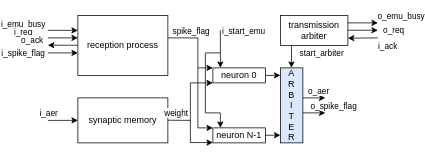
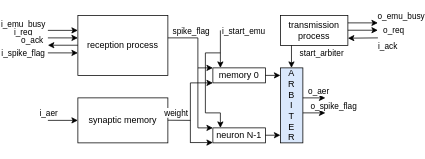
  <mxCell id="0" />
  <mxCell id="1" parent="0" />
  <mxCell id="2" value="reception process" style="rounded=0;whiteSpace=wrap;html=1;" vertex="1" parent="1"><mxGeometry x="60" y="20" width="120" height="80" as="geometry" /></mxCell>
  <mxCell id="3" value="" style="endArrow=classic;html=1;rounded=0;" edge="1" parent="1"><mxGeometry width="50" height="50" relative="1" as="geometry"><mxPoint x="20" y="40" as="sourcePoint" /><mxPoint x="60" y="40" as="targetPoint" /></mxGeometry></mxCell>
  <mxCell id="4" value="i_emu_busy" style="edgeLabel;html=1;align=center;verticalAlign=middle;resizable=0;points=[];" vertex="1" connectable="0" parent="3"><mxGeometry x="-0.318" y="1" relative="1" as="geometry"><mxPoint x="-48" y="-8" as="offset" /></mxGeometry></mxCell>
  <mxCell id="5" value="" style="endArrow=classic;html=1;rounded=0;entryX=-0.007;entryY=0.113;entryDx=0;entryDy=0;entryPerimeter=0;" edge="1" parent="1"><mxGeometry width="50" height="50" relative="1" as="geometry"><mxPoint x="20" y="50" as="sourcePoint" /><mxPoint x="60" y="50.04" as="targetPoint" /></mxGeometry></mxCell>
  <mxCell id="6" value="i_req" style="edgeLabel;html=1;align=center;verticalAlign=middle;resizable=0;points=[];" vertex="1" connectable="0" parent="5"><mxGeometry x="-0.318" y="1" relative="1" as="geometry"><mxPoint x="-48" y="-8" as="offset" /></mxGeometry></mxCell>
  <mxCell id="7" value="" style="endArrow=classic;html=1;rounded=0;" edge="1" parent="1"><mxGeometry width="50" height="50" relative="1" as="geometry"><mxPoint x="60" y="59.8" as="sourcePoint" /><mxPoint x="20" y="59.8" as="targetPoint" /></mxGeometry></mxCell>
  <mxCell id="8" value="o_ack" style="edgeLabel;html=1;align=center;verticalAlign=middle;resizable=0;points=[];" vertex="1" connectable="0" parent="7"><mxGeometry x="-0.318" y="1" relative="1" as="geometry"><mxPoint x="-48" y="-8" as="offset" /></mxGeometry></mxCell>
  <mxCell id="9" value="" style="endArrow=classic;html=1;rounded=0;entryX=-0.007;entryY=0.113;entryDx=0;entryDy=0;entryPerimeter=0;" edge="1" parent="1"><mxGeometry width="50" height="50" relative="1" as="geometry"><mxPoint x="20" y="70" as="sourcePoint" /><mxPoint x="60" y="70.04" as="targetPoint" /></mxGeometry></mxCell>
  <mxCell id="10" value="i_spike_flag" style="edgeLabel;html=1;align=center;verticalAlign=middle;resizable=0;points=[];" vertex="1" connectable="0" parent="9"><mxGeometry x="-0.318" y="1" relative="1" as="geometry"><mxPoint x="-48" y="1" as="offset" /></mxGeometry></mxCell>
  <mxCell id="11" value="synaptic memory" style="rounded=0;whiteSpace=wrap;html=1;" vertex="1" parent="1"><mxGeometry x="60" y="130" width="120" height="60" as="geometry" /></mxCell>
  <mxCell id="12" value="" style="endArrow=classic;html=1;rounded=0;entryX=0;entryY=0.5;entryDx=0;entryDy=0;" edge="1" parent="1" target="11"><mxGeometry width="50" height="50" relative="1" as="geometry"><mxPoint x="20" y="160" as="sourcePoint" /><mxPoint x="20" y="130" as="targetPoint" /></mxGeometry></mxCell>
  <mxCell id="13" value="i_aer" style="edgeLabel;html=1;align=center;verticalAlign=middle;resizable=0;points=[];" vertex="1" connectable="0" parent="12"><mxGeometry x="-0.75" y="2" relative="1" as="geometry"><mxPoint x="-5" y="-8" as="offset" /></mxGeometry></mxCell>
  <mxCell id="14" value="&lt;div&gt;A&lt;/div&gt;&lt;div&gt;R&lt;/div&gt;&lt;div&gt;B&lt;/div&gt;&lt;div&gt;I&lt;/div&gt;&lt;div&gt;T&lt;/div&gt;&lt;div&gt;E&lt;/div&gt;&lt;div&gt;R&lt;br&gt;&lt;/div&gt;" style="rounded=0;whiteSpace=wrap;html=1;fillColor=#dae8fc;" vertex="1" parent="1"><mxGeometry x="330" y="90" width="30" height="100" as="geometry" /></mxCell>
- <mxCell id="15" value="neuron 0" style="rounded=0;whiteSpace=wrap;html=1;" vertex="1" parent="1"><mxGeometry x="240" y="90" width="70" height="20" as="geometry" /></mxCell>
+ <mxCell id="15" value="memory 0" style="rounded=0;whiteSpace=wrap;html=1;" vertex="1" parent="1"><mxGeometry x="240" y="90" width="70" height="20" as="geometry" /></mxCell>
  <mxCell id="16" value="neuron N-1" style="rounded=0;whiteSpace=wrap;html=1;" vertex="1" parent="1"><mxGeometry x="240" y="170" width="70" height="20" as="geometry" /></mxCell>
  <mxCell id="17" value="" style="endArrow=classic;html=1;rounded=0;" edge="1" parent="1"><mxGeometry width="50" height="50" relative="1" as="geometry"><mxPoint x="250" y="40" as="sourcePoint" /><mxPoint x="250" y="90" as="targetPoint" /></mxGeometry></mxCell>
  <mxCell id="18" value="i_start_emu" style="edgeLabel;html=1;align=center;verticalAlign=middle;resizable=0;points=[];" vertex="1" connectable="0" parent="17"><mxGeometry x="-0.672" y="2" relative="1" as="geometry"><mxPoint x="28" y="-8" as="offset" /></mxGeometry></mxCell>
  <mxCell id="19" value="" style="endArrow=classic;html=1;rounded=0;" edge="1" parent="1"><mxGeometry width="50" height="50" relative="1" as="geometry"><mxPoint x="250" y="150" as="sourcePoint" /><mxPoint x="250" y="170" as="targetPoint" /></mxGeometry></mxCell>
  <mxCell id="20" value="" style="endArrow=none;html=1;rounded=0;" edge="1" parent="1"><mxGeometry width="50" height="50" relative="1" as="geometry"><mxPoint x="250" y="150" as="sourcePoint" /><mxPoint x="230" y="150" as="targetPoint" /></mxGeometry></mxCell>
  <mxCell id="21" value="" style="endArrow=none;html=1;rounded=0;" edge="1" parent="1"><mxGeometry width="50" height="50" relative="1" as="geometry"><mxPoint x="230" y="70" as="sourcePoint" /><mxPoint x="230" y="150" as="targetPoint" /></mxGeometry></mxCell>
  <mxCell id="22" value="" style="endArrow=none;html=1;rounded=0;" edge="1" parent="1"><mxGeometry width="50" height="50" relative="1" as="geometry"><mxPoint x="250" y="70" as="sourcePoint" /><mxPoint x="230" y="70" as="targetPoint" /></mxGeometry></mxCell>
  <mxCell id="23" value="" style="endArrow=classic;html=1;rounded=0;" edge="1" parent="1"><mxGeometry width="50" height="50" relative="1" as="geometry"><mxPoint x="220" y="90" as="sourcePoint" /><mxPoint x="240" y="90" as="targetPoint" /></mxGeometry></mxCell>
  <mxCell id="24" value="" style="endArrow=classic;html=1;rounded=0;" edge="1" parent="1"><mxGeometry width="50" height="50" relative="1" as="geometry"><mxPoint x="220" y="170" as="sourcePoint" /><mxPoint x="240" y="170" as="targetPoint" /></mxGeometry></mxCell>
  <mxCell id="25" value="" style="endArrow=none;html=1;rounded=0;" edge="1" parent="1"><mxGeometry width="50" height="50" relative="1" as="geometry"><mxPoint x="220" y="90" as="sourcePoint" /><mxPoint x="220" y="170" as="targetPoint" /></mxGeometry></mxCell>
  <mxCell id="26" value="" style="endArrow=none;html=1;rounded=0;" edge="1" parent="1"><mxGeometry width="50" height="50" relative="1" as="geometry"><mxPoint x="220" y="50" as="sourcePoint" /><mxPoint x="220" y="90" as="targetPoint" /></mxGeometry></mxCell>
  <mxCell id="27" value="" style="endArrow=none;html=1;rounded=0;" edge="1" parent="1"><mxGeometry width="50" height="50" relative="1" as="geometry"><mxPoint x="220" y="50" as="sourcePoint" /><mxPoint x="180" y="50" as="targetPoint" /></mxGeometry></mxCell>
  <mxCell id="28" value="spike_flag" style="edgeLabel;html=1;align=center;verticalAlign=middle;resizable=0;points=[];" vertex="1" connectable="0" parent="27"><mxGeometry x="0.18" relative="1" as="geometry"><mxPoint x="14" y="-10" as="offset" /></mxGeometry></mxCell>
  <mxCell id="29" value="" style="endArrow=classic;html=1;rounded=0;" edge="1" parent="1"><mxGeometry width="50" height="50" relative="1" as="geometry"><mxPoint x="210" y="110" as="sourcePoint" /><mxPoint x="240" y="110" as="targetPoint" /></mxGeometry></mxCell>
  <mxCell id="30" value="" style="endArrow=classic;html=1;rounded=0;" edge="1" parent="1"><mxGeometry width="50" height="50" relative="1" as="geometry"><mxPoint x="210" y="189.6" as="sourcePoint" /><mxPoint x="240" y="189.6" as="targetPoint" /></mxGeometry></mxCell>
  <mxCell id="31" value="" style="endArrow=none;html=1;rounded=0;" edge="1" parent="1"><mxGeometry width="50" height="50" relative="1" as="geometry"><mxPoint x="210" y="110" as="sourcePoint" /><mxPoint x="210" y="190" as="targetPoint" /></mxGeometry></mxCell>
  <mxCell id="32" value="" style="endArrow=none;html=1;rounded=0;" edge="1" parent="1"><mxGeometry width="50" height="50" relative="1" as="geometry"><mxPoint x="210" y="160" as="sourcePoint" /><mxPoint x="180" y="159.8" as="targetPoint" /></mxGeometry></mxCell>
  <mxCell id="33" value="weight" style="edgeLabel;html=1;align=center;verticalAlign=middle;resizable=0;points=[];" vertex="1" connectable="0" parent="32"><mxGeometry x="0.18" relative="1" as="geometry"><mxPoint x="-2" y="-10" as="offset" /></mxGeometry></mxCell>
  <mxCell id="34" value="" style="endArrow=classic;html=1;rounded=0;" edge="1" parent="1"><mxGeometry width="50" height="50" relative="1" as="geometry"><mxPoint x="310" y="100" as="sourcePoint" /><mxPoint x="330" y="100" as="targetPoint" /></mxGeometry></mxCell>
  <mxCell id="35" value="" style="endArrow=classic;html=1;rounded=0;" edge="1" parent="1"><mxGeometry width="50" height="50" relative="1" as="geometry"><mxPoint x="310" y="179.8" as="sourcePoint" /><mxPoint x="330" y="179.8" as="targetPoint" /></mxGeometry></mxCell>
  <mxCell id="36" value="" style="endArrow=classic;html=1;rounded=0;" edge="1" parent="1"><mxGeometry width="50" height="50" relative="1" as="geometry"><mxPoint x="360" y="130" as="sourcePoint" /><mxPoint x="390" y="130" as="targetPoint" /></mxGeometry></mxCell>
  <mxCell id="37" value="o_aer" style="edgeLabel;html=1;align=center;verticalAlign=middle;resizable=0;points=[];" vertex="1" connectable="0" parent="36"><mxGeometry x="0.573" relative="1" as="geometry"><mxPoint x="-4" y="-10" as="offset" /></mxGeometry></mxCell>
  <mxCell id="38" value="" style="endArrow=classic;html=1;rounded=0;" edge="1" parent="1"><mxGeometry width="50" height="50" relative="1" as="geometry"><mxPoint x="360" y="150" as="sourcePoint" /><mxPoint x="390" y="150" as="targetPoint" /></mxGeometry></mxCell>
  <mxCell id="39" value="o_spike_flag" style="edgeLabel;html=1;align=center;verticalAlign=middle;resizable=0;points=[];" vertex="1" connectable="0" parent="38"><mxGeometry x="0.573" relative="1" as="geometry"><mxPoint x="16" y="-10" as="offset" /></mxGeometry></mxCell>
- <mxCell id="40" value="transmission arbiter" style="rounded=0;whiteSpace=wrap;html=1;" vertex="1" parent="1"><mxGeometry x="330" y="20" width="90" height="40" as="geometry" /></mxCell>
+ <mxCell id="40" value="transmission process" style="rounded=0;whiteSpace=wrap;html=1;" vertex="1" parent="1"><mxGeometry x="330" y="20" width="90" height="40" as="geometry" /></mxCell>
  <mxCell id="41" value="" style="endArrow=classic;html=1;rounded=0;" edge="1" parent="1"><mxGeometry width="50" height="50" relative="1" as="geometry"><mxPoint x="344.8" y="60" as="sourcePoint" /><mxPoint x="344.8" y="90" as="targetPoint" /><Array as="points" /></mxGeometry></mxCell>
  <mxCell id="42" value="start_arbiter" style="edgeLabel;html=1;align=center;verticalAlign=middle;resizable=0;points=[];" vertex="1" connectable="0" parent="41"><mxGeometry x="-0.42" y="2" relative="1" as="geometry"><mxPoint x="38" as="offset" /></mxGeometry></mxCell>
  <mxCell id="43" value="" style="endArrow=classic;html=1;rounded=0;" edge="1" parent="1"><mxGeometry width="50" height="50" relative="1" as="geometry"><mxPoint x="420" y="30" as="sourcePoint" /><mxPoint x="460" y="30" as="targetPoint" /></mxGeometry></mxCell>
  <mxCell id="44" value="o_emu_busy" style="edgeLabel;html=1;align=center;verticalAlign=middle;resizable=0;points=[];" vertex="1" connectable="0" parent="43"><mxGeometry x="0.38" y="-1" relative="1" as="geometry"><mxPoint x="42" y="-11" as="offset" /></mxGeometry></mxCell>
  <mxCell id="45" value="" style="endArrow=classic;html=1;rounded=0;" edge="1" parent="1"><mxGeometry width="50" height="50" relative="1" as="geometry"><mxPoint x="420" y="39.8" as="sourcePoint" /><mxPoint x="460" y="39.8" as="targetPoint" /></mxGeometry></mxCell>
  <mxCell id="46" value="o_req" style="edgeLabel;html=1;align=center;verticalAlign=middle;resizable=0;points=[];" vertex="1" connectable="0" parent="45"><mxGeometry x="0.38" y="-1" relative="1" as="geometry"><mxPoint x="32" y="-1" as="offset" /></mxGeometry></mxCell>
  <mxCell id="47" value="" style="endArrow=classic;html=1;rounded=0;" edge="1" parent="1"><mxGeometry width="50" height="50" relative="1" as="geometry"><mxPoint x="460" y="50" as="sourcePoint" /><mxPoint x="420" y="50.4" as="targetPoint" /></mxGeometry></mxCell>
  <mxCell id="48" value="i_ack" style="edgeLabel;html=1;align=center;verticalAlign=middle;resizable=0;points=[];" vertex="1" connectable="0" parent="47"><mxGeometry x="0.38" y="-1" relative="1" as="geometry"><mxPoint x="41" y="11" as="offset" /></mxGeometry></mxCell>
